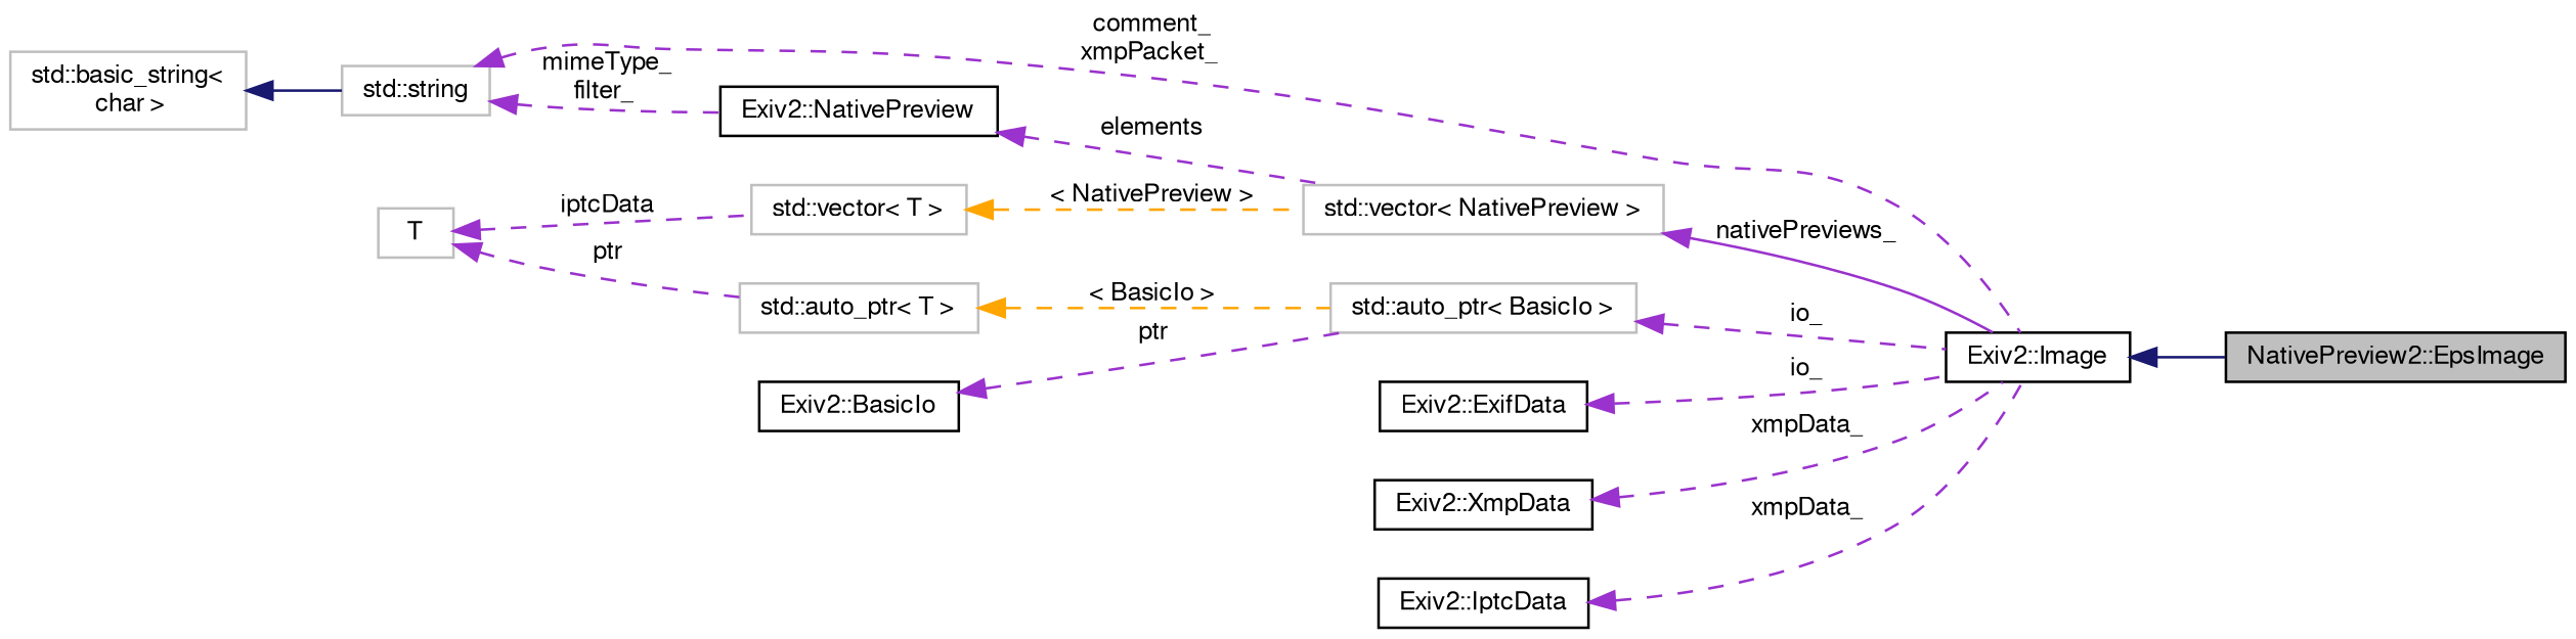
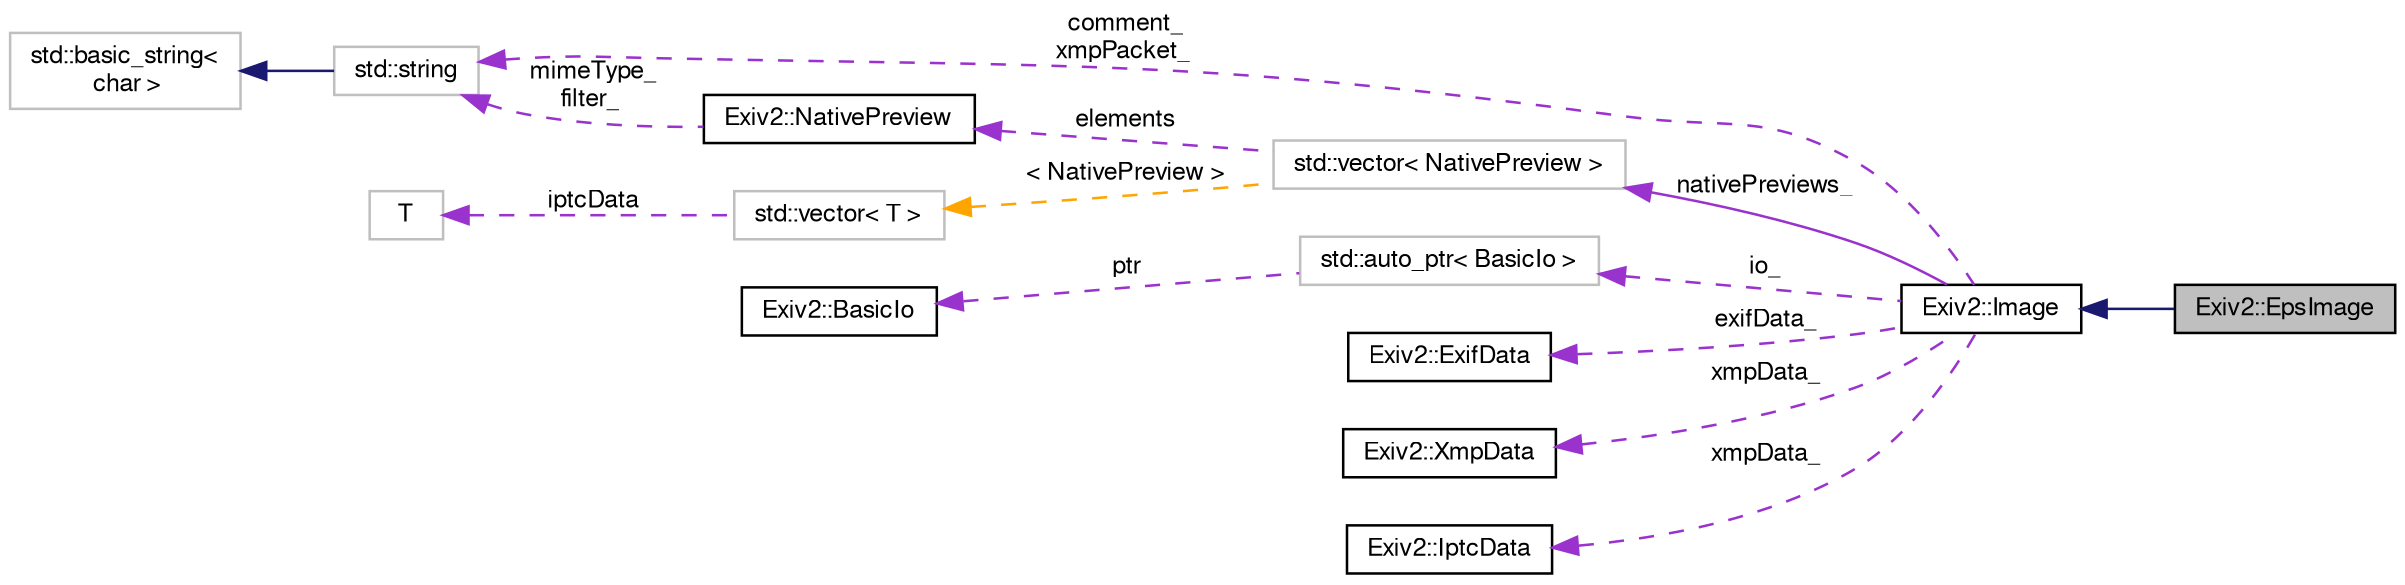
  digraph {
    rankdir=LR
    node [color=black fillcolor=white fontname=FreeSans fontsize=10 shape=record style=filled]
    edge [color=darkorchid3 dir=back fontname=FreeSans fontsize=10 labelfontname=FreeSans labelfontsize=10 style=dashed]
-   n1 [fillcolor=grey75 fontcolor=black height=0.2 label="NativePreview2::EpsImage" width=0.4]
+   n1 [fillcolor=grey75 fontcolor=black height=0.2 label="Exiv2::EpsImage" width=0.4]
    n2 [height=0.2 label="Exiv2::Image" width=0.4]
    n3 [color=grey75 height=0.2 label="std::vector\< NativePreview \>" width=0.4]
    n4 [height=0.2 label="Exiv2::NativePreview" width=0.4]
    n5 [color=grey75 height=0.2 label="std::string" width=0.4]
    n6 [color=grey75 height=0.2 label="std::basic_string\<\l char \>" width=0.4]
    n7 [color=grey75 height=0.2 label="std::vector\< T \>" width=0.4]
    n8 [color=grey75 height=0.2 label=T width=0.4]
-   n9 [color=grey75 height=0.2 label="std::auto_ptr\< T \>" width=0.4]
    n10 [color=grey75 height=0.2 label="std::auto_ptr\< BasicIo \>" width=0.4]
    n11 [height=0.2 label="Exiv2::ExifData" width=0.4]
    n12 [height=0.2 label="Exiv2::XmpData" width=0.4]
    n13 [height=0.2 label="Exiv2::IptcData" width=0.4]
    n14 [height=0.2 label="Exiv2::BasicIo" width=0.4]
    n2 -> n1 [color=midnightblue style=solid]
    n3 -> n2 [label=" nativePreviews_" style=solid]
    n4 -> n3 [label=" elements"]
    n5 -> n2 [label=" comment_\nxmpPacket_"]
    n5 -> n4 [label=" mimeType_\nfilter_"]
    n6 -> n5 [color=midnightblue style=solid]
    n7 -> n3 [color=orange label=" \< NativePreview \>"]
    n8 -> n7 [label=" iptcData"]
-   n8 -> n9 [label=" ptr"]
-   n9 -> n10 [color=orange label=" \< BasicIo \>"]
    n10 -> n2 [label=" io_"]
-   n11 -> n2 [label=" io_"]
+   n11 -> n2 [label=" exifData_"]
    n12 -> n2 [label=" xmpData_"]
    n13 -> n2 [label=" xmpData_"]
    n14 -> n10 [label=" ptr"]
  }
